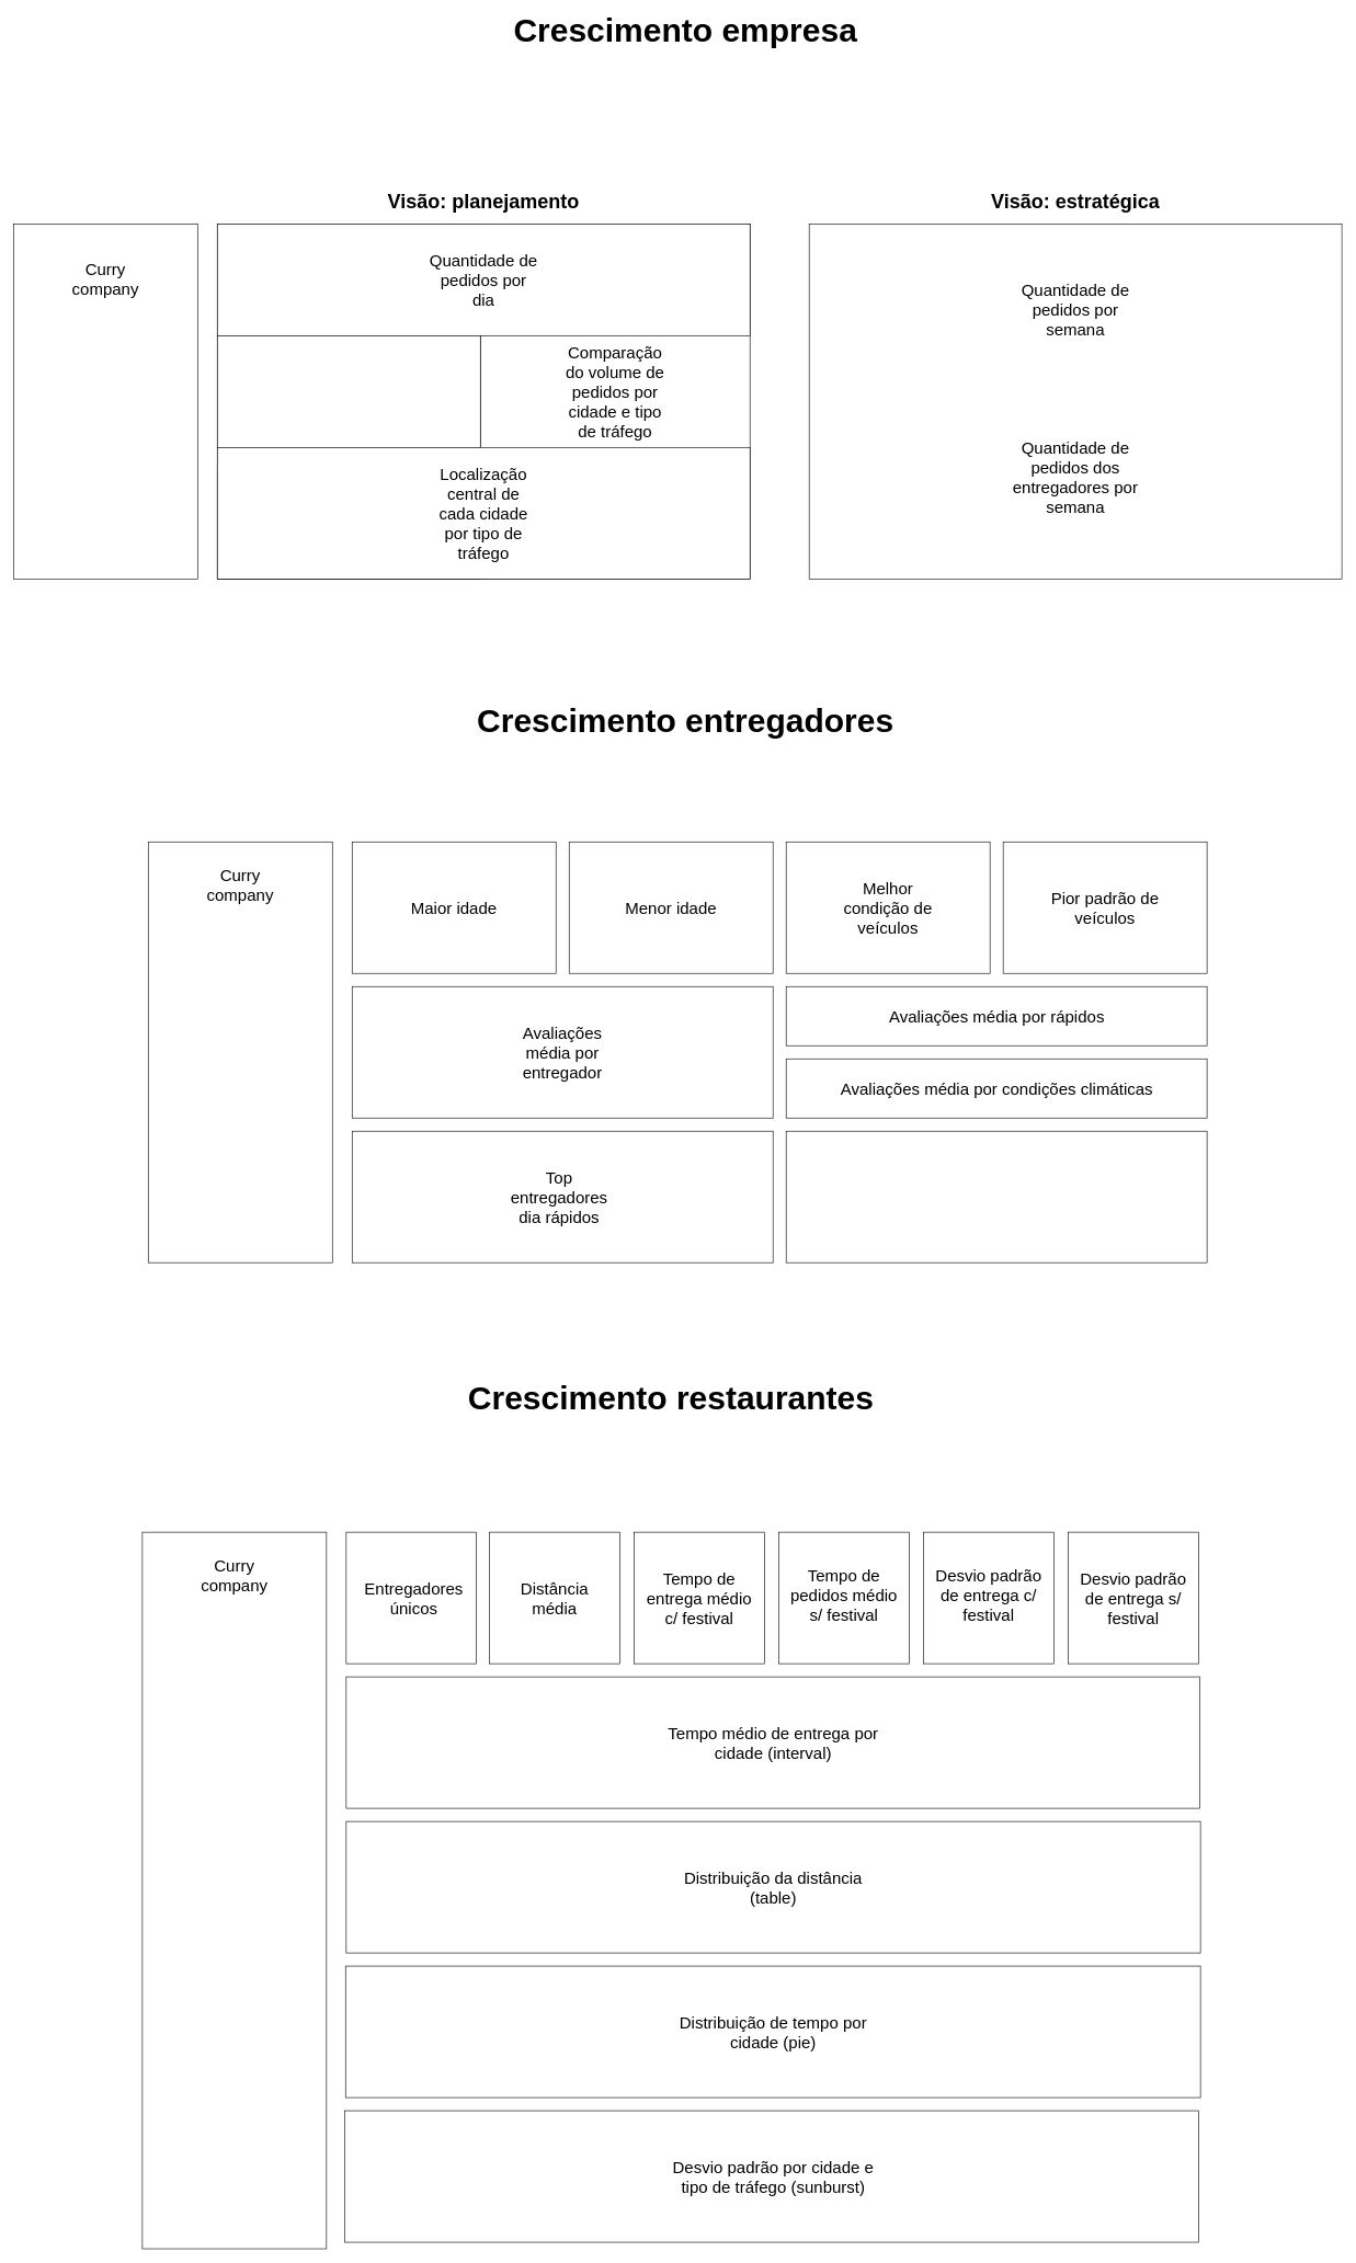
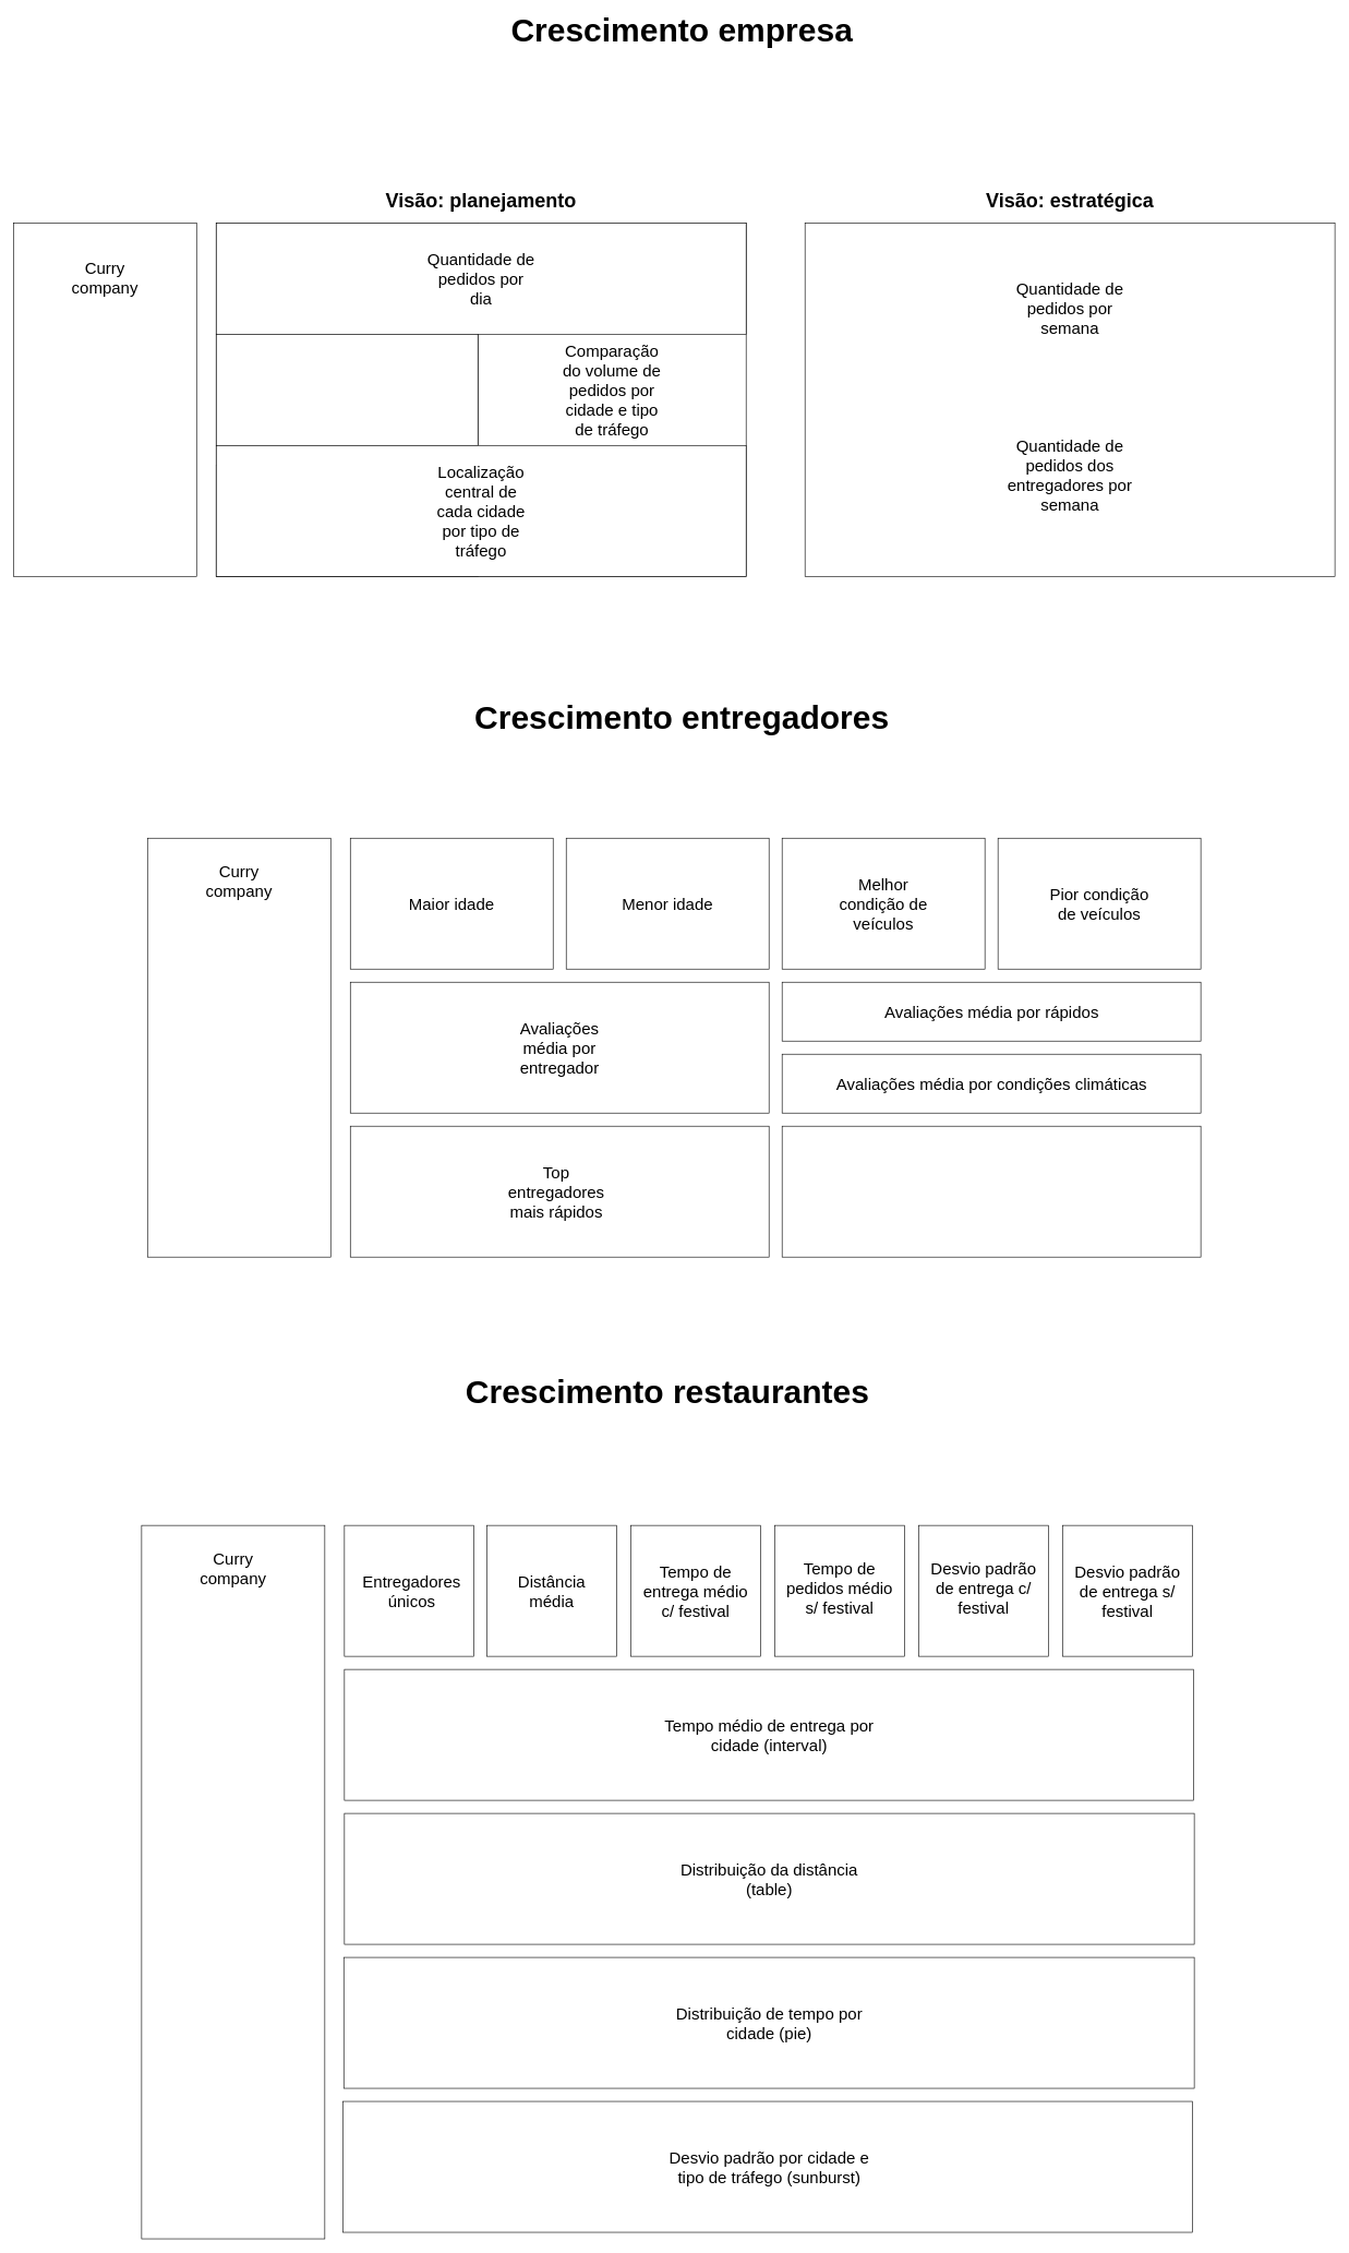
  <mxCell id="0" />
  <mxCell id="1" parent="0" />
  <mxCell id="2" value="" style="rounded=0;whiteSpace=wrap;html=1;" parent="1" vertex="1"><mxGeometry x="330" y="340" width="810" height="540" as="geometry" /></mxCell>
  <mxCell id="3" value="" style="rounded=0;whiteSpace=wrap;html=1;" parent="1" vertex="1"><mxGeometry x="330" y="340" width="400" height="540" as="geometry" /></mxCell>
  <mxCell id="4" value="" style="rounded=0;whiteSpace=wrap;html=1;" parent="1" vertex="1"><mxGeometry x="330" y="340" width="810" height="170" as="geometry" /></mxCell>
  <mxCell id="5" value="" style="rounded=0;whiteSpace=wrap;html=1;" parent="1" vertex="1"><mxGeometry x="330" y="510" width="400" height="170" as="geometry" /></mxCell>
  <mxCell id="6" value="" style="rounded=0;whiteSpace=wrap;html=1;" parent="1" vertex="1"><mxGeometry x="330" y="710" width="400" height="170" as="geometry" /></mxCell>
  <mxCell id="7" value="" style="rounded=0;whiteSpace=wrap;html=1;" parent="1" vertex="1"><mxGeometry x="1140" y="510" height="170" as="geometry" /></mxCell>
  <mxCell id="8" value="" style="rounded=0;whiteSpace=wrap;html=1;" parent="1" vertex="1"><mxGeometry x="1140" y="340" height="200" as="geometry" /></mxCell>
  <mxCell id="9" value="" style="rounded=0;whiteSpace=wrap;html=1;" parent="1" vertex="1"><mxGeometry x="330" y="680" width="810" height="200" as="geometry" /></mxCell>
  <mxCell id="10" value="&lt;font style=&quot;font-size: 25px;&quot;&gt;Quantidade de&lt;br&gt;pedidos por dia&lt;/font&gt;" style="text;html=1;strokeColor=none;fillColor=none;align=center;verticalAlign=middle;whiteSpace=wrap;rounded=0;" parent="1" vertex="1"><mxGeometry x="650" y="390" width="170" height="70" as="geometry" /></mxCell>
  <mxCell id="11" value="" style="rounded=0;whiteSpace=wrap;html=1;" parent="1" vertex="1"><mxGeometry x="1230" y="340" width="810" height="540" as="geometry" /></mxCell>
  <mxCell id="12" value="&lt;font style=&quot;font-size: 25px;&quot;&gt;Quantidade de&lt;br&gt;pedidos por semana&lt;/font&gt;" style="text;html=1;strokeColor=none;fillColor=none;align=center;verticalAlign=middle;whiteSpace=wrap;rounded=0;" parent="1" vertex="1"><mxGeometry x="1550" y="435" width="170" height="70" as="geometry" /></mxCell>
  <mxCell id="13" value="&lt;b&gt;&lt;font style=&quot;font-size: 30px;&quot;&gt;Visão: estratégica&lt;/font&gt;&lt;/b&gt;" style="text;html=1;strokeColor=none;fillColor=none;align=center;verticalAlign=middle;whiteSpace=wrap;rounded=0;shadow=0;" parent="1" vertex="1"><mxGeometry x="1480" y="290" width="310" height="30" as="geometry" /></mxCell>
  <mxCell id="14" value="&lt;b&gt;&lt;font style=&quot;font-size: 30px;&quot;&gt;Visão: planejamento&lt;/font&gt;&lt;/b&gt;" style="text;html=1;strokeColor=none;fillColor=none;align=center;verticalAlign=middle;whiteSpace=wrap;rounded=0;shadow=0;" parent="1" vertex="1"><mxGeometry x="580" y="290" width="310" height="30" as="geometry" /></mxCell>
  <mxCell id="15" value="&lt;font style=&quot;font-size: 25px;&quot;&gt;Comparação do volume de pedidos por cidade e tipo de tráfego&lt;/font&gt;" style="text;html=1;strokeColor=none;fillColor=none;align=center;verticalAlign=middle;whiteSpace=wrap;rounded=0;" parent="1" vertex="1"><mxGeometry x="850" y="560" width="170" height="70" as="geometry" /></mxCell>
  <mxCell id="16" value="&lt;font style=&quot;font-size: 25px;&quot;&gt;Quantidade de pedidos dos entregadores por semana&lt;/font&gt;" style="text;html=1;strokeColor=none;fillColor=none;align=center;verticalAlign=middle;whiteSpace=wrap;rounded=0;" parent="1" vertex="1"><mxGeometry x="1525" y="690" width="220" height="70" as="geometry" /></mxCell>
  <mxCell id="17" value="&lt;font style=&quot;font-size: 25px;&quot;&gt;Localização central de cada cidade por tipo de tráfego&lt;/font&gt;" style="text;html=1;strokeColor=none;fillColor=none;align=center;verticalAlign=middle;whiteSpace=wrap;rounded=0;" parent="1" vertex="1"><mxGeometry x="650" y="745" width="170" height="70" as="geometry" /></mxCell>
  <mxCell id="18" value="&lt;b&gt;&lt;font style=&quot;font-size: 50px;&quot;&gt;Crescimento empresa&lt;/font&gt;&lt;/b&gt;" style="text;html=1;strokeColor=none;fillColor=none;align=center;verticalAlign=middle;whiteSpace=wrap;rounded=0;shadow=0;" parent="1" vertex="1"><mxGeometry x="772" y="20" width="540" height="50" as="geometry" /></mxCell>
  <mxCell id="19" value="" style="rounded=0;whiteSpace=wrap;html=1;" parent="1" vertex="1"><mxGeometry x="20" y="340" width="280" height="540" as="geometry" /></mxCell>
  <mxCell id="20" value="&lt;font style=&quot;font-size: 25px;&quot;&gt;Curry company&lt;/font&gt;" style="text;html=1;strokeColor=none;fillColor=none;align=center;verticalAlign=middle;whiteSpace=wrap;rounded=0;" parent="1" vertex="1"><mxGeometry x="75" y="400" width="170" height="45" as="geometry" /></mxCell>
  <mxCell id="21" value="&lt;b&gt;&lt;font style=&quot;font-size: 50px;&quot;&gt;Crescimento entregadores&lt;/font&gt;&lt;/b&gt;" style="text;html=1;strokeColor=none;fillColor=none;align=center;verticalAlign=middle;whiteSpace=wrap;rounded=0;shadow=0;" parent="1" vertex="1"><mxGeometry x="692" y="1080" width="700" height="30" as="geometry" /></mxCell>
  <mxCell id="22" value="" style="rounded=0;whiteSpace=wrap;html=1;" parent="1" vertex="1"><mxGeometry x="225" y="1280" width="280" height="640" as="geometry" /></mxCell>
  <mxCell id="23" value="" style="rounded=0;whiteSpace=wrap;html=1;" parent="1" vertex="1"><mxGeometry x="535" y="1280" width="310" height="200" as="geometry" /></mxCell>
  <mxCell id="24" value="" style="rounded=0;whiteSpace=wrap;html=1;" parent="1" vertex="1"><mxGeometry x="865" y="1280" width="310" height="200" as="geometry" /></mxCell>
  <mxCell id="25" value="" style="rounded=0;whiteSpace=wrap;html=1;" parent="1" vertex="1"><mxGeometry x="1195" y="1280" width="310" height="200" as="geometry" /></mxCell>
  <mxCell id="26" value="" style="rounded=0;whiteSpace=wrap;html=1;" parent="1" vertex="1"><mxGeometry x="1525" y="1280" width="310" height="200" as="geometry" /></mxCell>
  <mxCell id="27" value="&lt;font style=&quot;font-size: 25px;&quot;&gt;Maior idade&lt;/font&gt;" style="text;html=1;strokeColor=none;fillColor=none;align=center;verticalAlign=middle;whiteSpace=wrap;rounded=0;" parent="1" vertex="1"><mxGeometry x="605" y="1345" width="170" height="70" as="geometry" /></mxCell>
  <mxCell id="28" value="&lt;font style=&quot;font-size: 25px;&quot;&gt;Menor idade&lt;/font&gt;" style="text;html=1;strokeColor=none;fillColor=none;align=center;verticalAlign=middle;whiteSpace=wrap;rounded=0;" parent="1" vertex="1"><mxGeometry x="935" y="1345" width="170" height="70" as="geometry" /></mxCell>
  <mxCell id="29" value="&lt;font style=&quot;font-size: 25px;&quot;&gt;Melhor condição de veículos&lt;/font&gt;" style="text;html=1;strokeColor=none;fillColor=none;align=center;verticalAlign=middle;whiteSpace=wrap;rounded=0;" parent="1" vertex="1"><mxGeometry x="1265" y="1345" width="170" height="70" as="geometry" /></mxCell>
- <mxCell id="30" value="&lt;font style=&quot;font-size: 25px;&quot;&gt;Pior padrão de veículos&lt;/font&gt;" style="text;html=1;strokeColor=none;fillColor=none;align=center;verticalAlign=middle;whiteSpace=wrap;rounded=0;" parent="1" vertex="1"><mxGeometry x="1595" y="1345" width="170" height="70" as="geometry" /></mxCell>
+ <mxCell id="30" value="&lt;font style=&quot;font-size: 25px;&quot;&gt;Pior condição de veículos&lt;/font&gt;" style="text;html=1;strokeColor=none;fillColor=none;align=center;verticalAlign=middle;whiteSpace=wrap;rounded=0;" parent="1" vertex="1"><mxGeometry x="1595" y="1345" width="170" height="70" as="geometry" /></mxCell>
  <mxCell id="31" value="" style="rounded=0;whiteSpace=wrap;html=1;" parent="1" vertex="1"><mxGeometry x="535" y="1500" width="640" height="200" as="geometry" /></mxCell>
  <mxCell id="32" value="&lt;font style=&quot;font-size: 25px;&quot;&gt;Avaliações média por entregador&lt;/font&gt;" style="text;html=1;strokeColor=none;fillColor=none;align=center;verticalAlign=middle;whiteSpace=wrap;rounded=0;" parent="1" vertex="1"><mxGeometry x="770" y="1565" width="170" height="70" as="geometry" /></mxCell>
  <mxCell id="33" value="" style="rounded=0;whiteSpace=wrap;html=1;" parent="1" vertex="1"><mxGeometry x="1195" y="1500" width="640" height="90" as="geometry" /></mxCell>
  <mxCell id="34" value="" style="rounded=0;whiteSpace=wrap;html=1;" parent="1" vertex="1"><mxGeometry x="1195" y="1610" width="640" height="90" as="geometry" /></mxCell>
  <mxCell id="35" value="&lt;font style=&quot;font-size: 25px;&quot;&gt;Avaliações média por rápidos&lt;/font&gt;" style="text;html=1;strokeColor=none;fillColor=none;align=center;verticalAlign=middle;whiteSpace=wrap;rounded=0;" parent="1" vertex="1"><mxGeometry x="1332.5" y="1510" width="365" height="70" as="geometry" /></mxCell>
  <mxCell id="36" value="&lt;font style=&quot;font-size: 25px;&quot;&gt;Avaliações média por condições climáticas&lt;/font&gt;" style="text;html=1;strokeColor=none;fillColor=none;align=center;verticalAlign=middle;whiteSpace=wrap;rounded=0;" parent="1" vertex="1"><mxGeometry x="1253.75" y="1620" width="522.5" height="70" as="geometry" /></mxCell>
  <mxCell id="37" value="" style="rounded=0;whiteSpace=wrap;html=1;" parent="1" vertex="1"><mxGeometry x="535" y="1720" width="640" height="200" as="geometry" /></mxCell>
- <mxCell id="38" value="&lt;font style=&quot;font-size: 25px;&quot;&gt;Top entregadores dia rápidos&lt;br&gt;&lt;/font&gt;" style="text;html=1;strokeColor=none;fillColor=none;align=center;verticalAlign=middle;whiteSpace=wrap;rounded=0;" parent="1" vertex="1"><mxGeometry x="765" y="1785" width="170" height="70" as="geometry" /></mxCell>
+ <mxCell id="38" value="&lt;font style=&quot;font-size: 25px;&quot;&gt;Top entregadores mais rápidos&lt;br&gt;&lt;/font&gt;" style="text;html=1;strokeColor=none;fillColor=none;align=center;verticalAlign=middle;whiteSpace=wrap;rounded=0;" parent="1" vertex="1"><mxGeometry x="765" y="1785" width="170" height="70" as="geometry" /></mxCell>
  <mxCell id="39" value="" style="rounded=0;whiteSpace=wrap;html=1;" parent="1" vertex="1"><mxGeometry x="1195" y="1720" width="640" height="200" as="geometry" /></mxCell>
  <mxCell id="40" value="&lt;font style=&quot;font-size: 25px;&quot;&gt;Curry company&lt;/font&gt;" style="text;html=1;strokeColor=none;fillColor=none;align=center;verticalAlign=middle;whiteSpace=wrap;rounded=0;" parent="1" vertex="1"><mxGeometry x="280" y="1310" width="170" height="70" as="geometry" /></mxCell>
  <mxCell id="41" value="" style="rounded=0;whiteSpace=wrap;html=1;" vertex="1" parent="1"><mxGeometry x="216" y="2330" width="280" height="1090" as="geometry" /></mxCell>
  <mxCell id="42" value="" style="rounded=0;whiteSpace=wrap;html=1;" vertex="1" parent="1"><mxGeometry x="526" y="2330" width="198" height="200" as="geometry" /></mxCell>
  <mxCell id="43" value="&lt;font style=&quot;font-size: 25px;&quot;&gt;Curry company&lt;/font&gt;" style="text;html=1;strokeColor=none;fillColor=none;align=center;verticalAlign=middle;whiteSpace=wrap;rounded=0;" vertex="1" parent="1"><mxGeometry x="271" y="2360" width="170" height="70" as="geometry" /></mxCell>
  <mxCell id="44" value="&lt;b&gt;&lt;font style=&quot;font-size: 50px;&quot;&gt;Crescimento restaurantes&lt;/font&gt;&lt;/b&gt;" style="text;html=1;strokeColor=none;fillColor=none;align=center;verticalAlign=middle;whiteSpace=wrap;rounded=0;shadow=0;" vertex="1" parent="1"><mxGeometry x="670" y="2110" width="700" height="30" as="geometry" /></mxCell>
  <mxCell id="45" value="" style="rounded=0;whiteSpace=wrap;html=1;" vertex="1" parent="1"><mxGeometry x="526" y="2550" width="1298" height="200" as="geometry" /></mxCell>
  <mxCell id="46" value="" style="rounded=0;whiteSpace=wrap;html=1;" vertex="1" parent="1"><mxGeometry x="526" y="2770" width="1299" height="200" as="geometry" /></mxCell>
  <mxCell id="47" value="" style="rounded=0;whiteSpace=wrap;html=1;" vertex="1" parent="1"><mxGeometry x="524" y="3210" width="1298" height="200" as="geometry" /></mxCell>
  <mxCell id="48" value="" style="rounded=0;whiteSpace=wrap;html=1;" vertex="1" parent="1"><mxGeometry x="744" y="2330" width="198" height="200" as="geometry" /></mxCell>
  <mxCell id="49" value="" style="rounded=0;whiteSpace=wrap;html=1;" vertex="1" parent="1"><mxGeometry x="964" y="2330" width="198" height="200" as="geometry" /></mxCell>
  <mxCell id="50" value="" style="rounded=0;whiteSpace=wrap;html=1;" vertex="1" parent="1"><mxGeometry x="1184" y="2330" width="198" height="200" as="geometry" /></mxCell>
  <mxCell id="51" value="" style="rounded=0;whiteSpace=wrap;html=1;" vertex="1" parent="1"><mxGeometry x="1404" y="2330" width="198" height="200" as="geometry" /></mxCell>
  <mxCell id="52" value="" style="rounded=0;whiteSpace=wrap;html=1;" vertex="1" parent="1"><mxGeometry x="1624" y="2330" width="198" height="200" as="geometry" /></mxCell>
  <mxCell id="53" value="&lt;font style=&quot;font-size: 25px;&quot;&gt;Entregadores&lt;br&gt;únicos&lt;br&gt;&lt;/font&gt;" style="text;html=1;strokeColor=none;fillColor=none;align=center;verticalAlign=middle;whiteSpace=wrap;rounded=0;" vertex="1" parent="1"><mxGeometry x="544" y="2395" width="170" height="70" as="geometry" /></mxCell>
  <mxCell id="54" value="&lt;font style=&quot;font-size: 25px;&quot;&gt;Distância&lt;br&gt;média&lt;br&gt;&lt;/font&gt;" style="text;html=1;strokeColor=none;fillColor=none;align=center;verticalAlign=middle;whiteSpace=wrap;rounded=0;" vertex="1" parent="1"><mxGeometry x="758" y="2395" width="170" height="70" as="geometry" /></mxCell>
  <mxCell id="55" value="&lt;font style=&quot;font-size: 25px;&quot;&gt;Tempo de entrega médio&lt;br&gt;c/ festival&lt;br&gt;&lt;/font&gt;" style="text;html=1;strokeColor=none;fillColor=none;align=center;verticalAlign=middle;whiteSpace=wrap;rounded=0;" vertex="1" parent="1"><mxGeometry x="978" y="2395" width="170" height="70" as="geometry" /></mxCell>
  <mxCell id="56" value="&lt;font style=&quot;font-size: 25px;&quot;&gt;Desvio padrão de entrega c/ festival&lt;br&gt;&lt;/font&gt;" style="text;html=1;strokeColor=none;fillColor=none;align=center;verticalAlign=middle;whiteSpace=wrap;rounded=0;" vertex="1" parent="1"><mxGeometry x="1418" y="2390" width="170" height="70" as="geometry" /></mxCell>
  <mxCell id="57" value="&lt;font style=&quot;font-size: 25px;&quot;&gt;Desvio padrão de entrega s/ festival&lt;br&gt;&lt;/font&gt;" style="text;html=1;strokeColor=none;fillColor=none;align=center;verticalAlign=middle;whiteSpace=wrap;rounded=0;" vertex="1" parent="1"><mxGeometry x="1638" y="2395" width="170" height="70" as="geometry" /></mxCell>
  <mxCell id="58" value="&lt;font style=&quot;font-size: 25px;&quot;&gt;Tempo de pedidos médio&lt;br&gt;s/ festival&lt;br&gt;&lt;/font&gt;" style="text;html=1;strokeColor=none;fillColor=none;align=center;verticalAlign=middle;whiteSpace=wrap;rounded=0;" vertex="1" parent="1"><mxGeometry x="1198" y="2390" width="170" height="70" as="geometry" /></mxCell>
  <mxCell id="59" value="&lt;font style=&quot;font-size: 25px;&quot;&gt;Distribuição da distância&lt;br&gt;(table)&lt;br&gt;&lt;/font&gt;" style="text;html=1;strokeColor=none;fillColor=none;align=center;verticalAlign=middle;whiteSpace=wrap;rounded=0;" vertex="1" parent="1"><mxGeometry x="1013" y="2835" width="325" height="70" as="geometry" /></mxCell>
  <mxCell id="60" value="" style="rounded=0;whiteSpace=wrap;html=1;" vertex="1" parent="1"><mxGeometry x="525" y="2990" width="1300" height="200" as="geometry" /></mxCell>
  <mxCell id="61" value="&lt;font style=&quot;font-size: 25px;&quot;&gt;Tempo médio de entrega por cidade (interval)&lt;br&gt;&lt;/font&gt;" style="text;html=1;strokeColor=none;fillColor=none;align=center;verticalAlign=middle;whiteSpace=wrap;rounded=0;" vertex="1" parent="1"><mxGeometry x="1001.5" y="2615" width="347" height="70" as="geometry" /></mxCell>
  <mxCell id="62" value="&lt;font style=&quot;font-size: 25px;&quot;&gt;Desvio padrão por cidade e tipo de tráfego (sunburst)&lt;br&gt;&lt;/font&gt;" style="text;html=1;strokeColor=none;fillColor=none;align=center;verticalAlign=middle;whiteSpace=wrap;rounded=0;" vertex="1" parent="1"><mxGeometry x="1002" y="3275" width="347" height="70" as="geometry" /></mxCell>
  <mxCell id="63" value="&lt;font style=&quot;font-size: 25px;&quot;&gt;Distribuição de tempo por cidade (pie)&lt;br&gt;&lt;/font&gt;" style="text;html=1;strokeColor=none;fillColor=none;align=center;verticalAlign=middle;whiteSpace=wrap;rounded=0;" vertex="1" parent="1"><mxGeometry x="1013" y="3055" width="325" height="70" as="geometry" /></mxCell>
